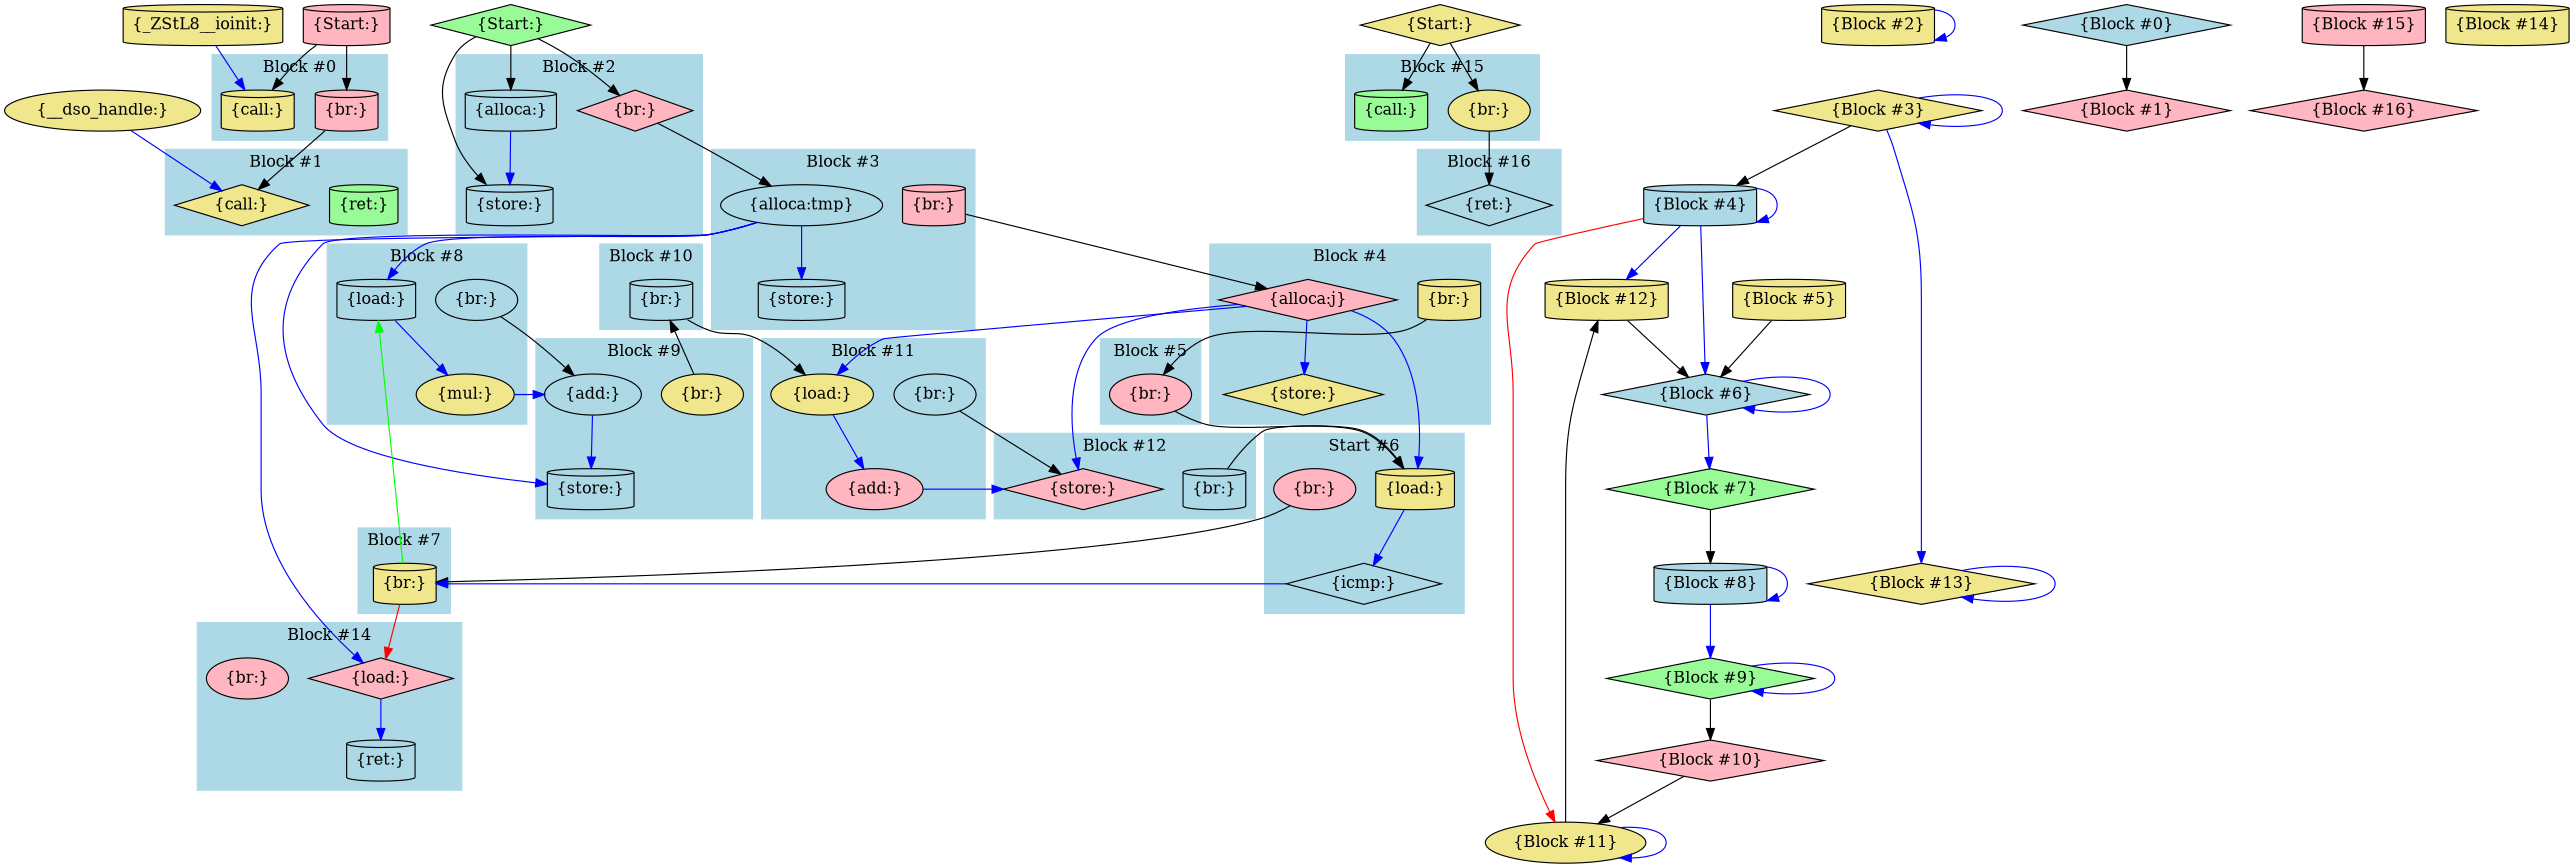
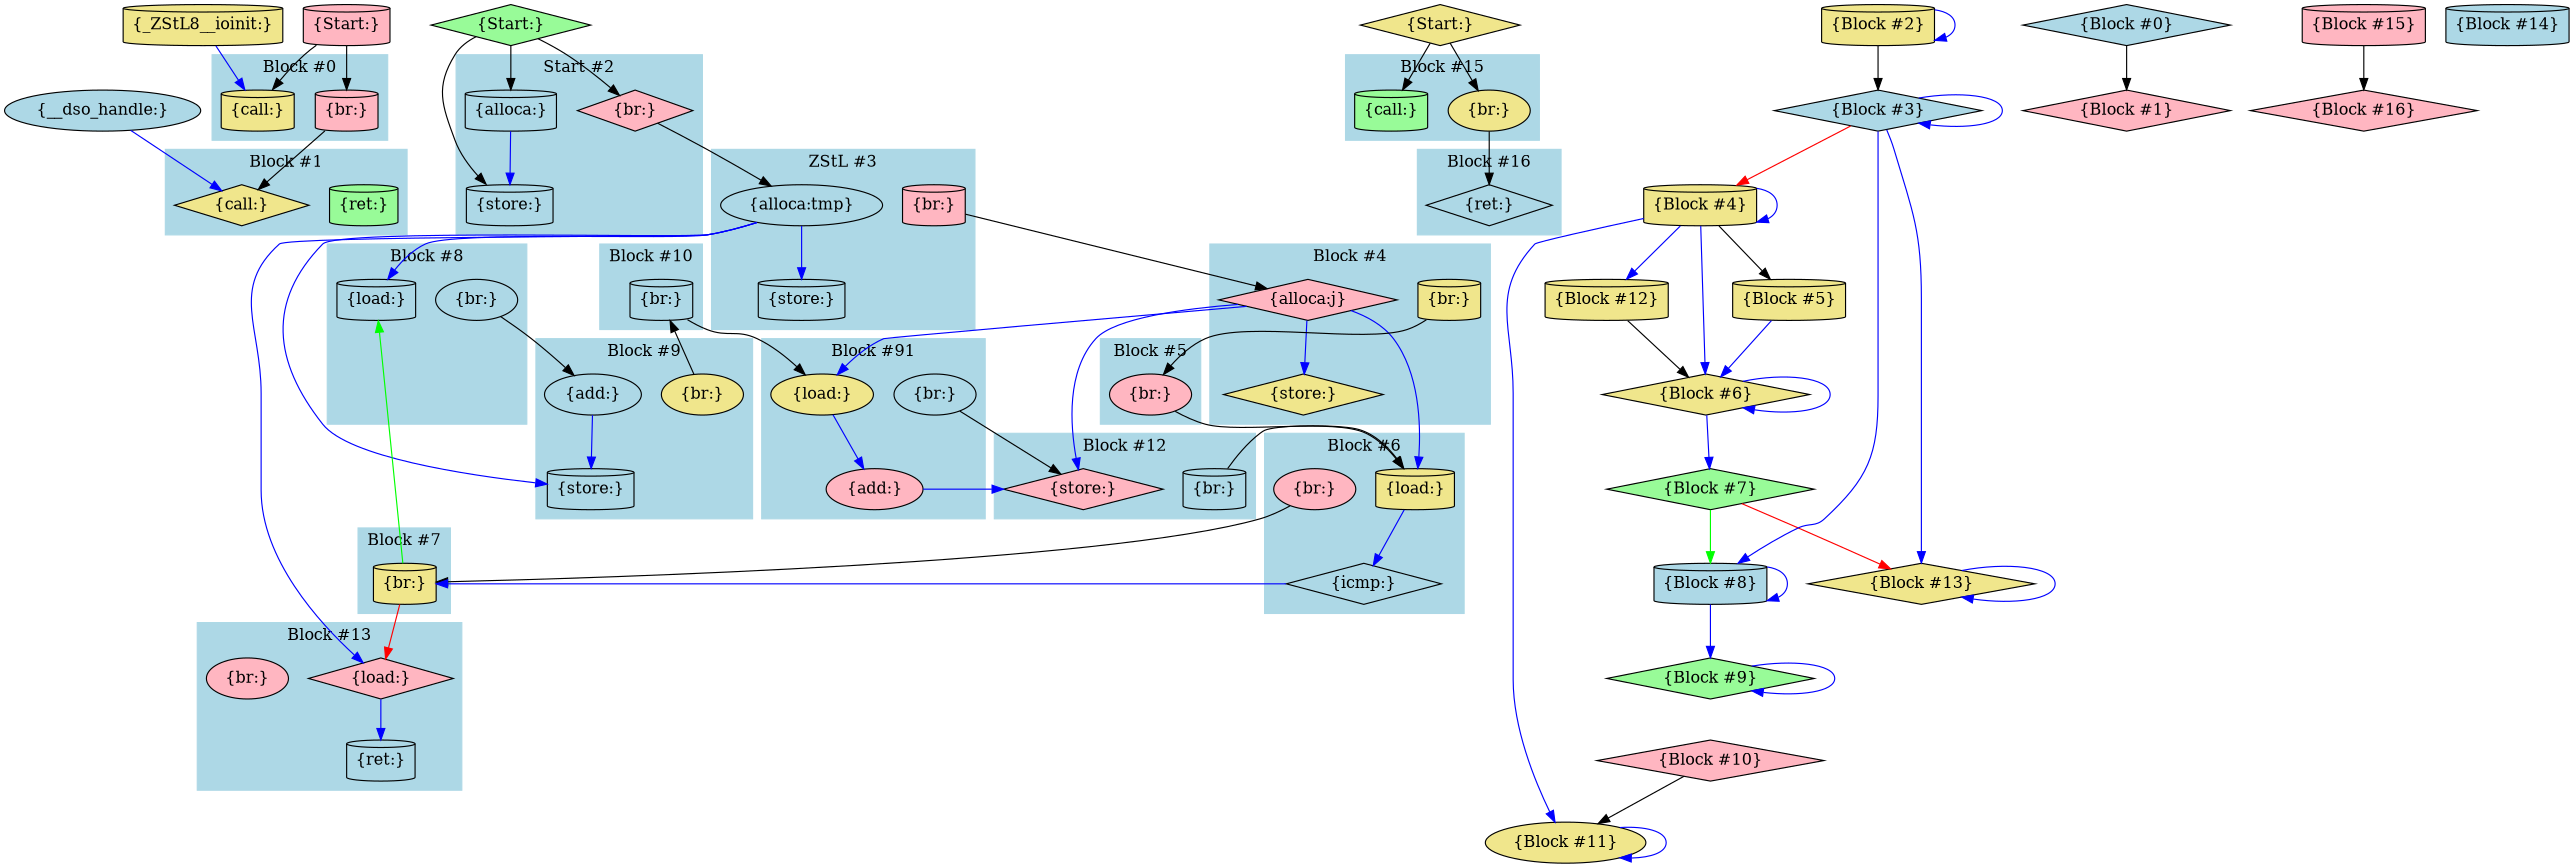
  digraph {
    node [fillcolor=khaki shape=cylinder style=filled]
    edge [color=blue]
    n1 [fillcolor=lightpink label="{br:}"]
    n2 [label="{call:}"]
    n3 [fillcolor=palegreen label="{ret:}"]
    n4 [label="{call:}" shape=diamond]
    n5 [fillcolor=lightpink label="{br:}" shape=diamond]
    n6 [fillcolor=lightblue label="{alloca:}"]
    n7 [fillcolor=lightblue label="{store:}"]
    n8 [fillcolor=lightblue label="{alloca:tmp}" shape=ellipse]
    n9 [fillcolor=lightblue label="{store:}"]
    n10 [fillcolor=lightpink label="{br:}"]
    n11 [fillcolor=lightpink label="{alloca:j}" shape=diamond]
    n12 [label="{store:}" shape=diamond]
    n13 [label="{br:}"]
    n14 [fillcolor=lightpink label="{br:}" shape=ellipse]
    n15 [fillcolor=lightpink label="{br:}" shape=ellipse]
    n16 [fillcolor=lightblue label="{icmp:}" shape=diamond]
    n17 [label="{load:}"]
    n18 [label="{br:}"]
    n19 [fillcolor=lightblue label="{br:}" shape=ellipse]
-   n20 [label="{mul:}" shape=ellipse]
    n21 [fillcolor=lightblue label="{load:}"]
    n22 [fillcolor=lightblue label="{store:}"]
    n23 [label="{br:}" shape=ellipse]
    n24 [fillcolor=lightblue label="{add:}" shape=ellipse]
    n25 [fillcolor=lightblue label="{br:}"]
    n26 [label="{load:}" shape=ellipse]
    n27 [fillcolor=lightpink label="{add:}" shape=ellipse]
    n28 [fillcolor=lightblue label="{br:}" shape=ellipse]
    n29 [fillcolor=lightblue label="{br:}"]
    n30 [fillcolor=lightpink label="{store:}" shape=diamond]
    n31 [fillcolor=lightblue label="{ret:}"]
    n32 [fillcolor=lightpink label="{load:}" shape=diamond]
    n33 [fillcolor=lightpink label="{br:}" shape=ellipse]
    n34 [label="{br:}" shape=ellipse]
    n35 [fillcolor=palegreen label="{call:}"]
    n36 [fillcolor=lightblue label="{ret:}" shape=diamond]
-   n37 [fillcolor=lightblue label="{Block #4}"]
+   n37 [label="{Block #4}"]
    n38 [label="{Block #12}"]
    n39 [label="{Block #11}" shape=ellipse]
-   n40 [fillcolor=lightblue label="{Block #6}" shape=diamond]
+   n40 [label="{Block #6}" shape=diamond]
    n41 [label="{Block #5}"]
    n42 [fillcolor=palegreen label="{Block #7}" shape=diamond]
    n43 [fillcolor=lightblue label="{Block #8}"]
    n44 [label="{Block #13}" shape=diamond]
    n45 [fillcolor=palegreen label="{Block #9}" shape=diamond]
    n46 [fillcolor=lightpink label="{Block #10}" shape=diamond]
    n47 [fillcolor=lightpink label="{Block #1}" shape=diamond]
    n48 [label="{Block #2}"]
-   n49 [label="{Block #3}" shape=diamond]
+   n49 [fillcolor=lightblue label="{Block #3}" shape=diamond]
    n50 [fillcolor=lightblue label="{Block #0}" shape=diamond]
    n51 [fillcolor=lightpink label="{Block #16}" shape=diamond]
    n52 [fillcolor=lightpink label="{Block #15}"]
-   n53 [label="{Block #14}"]
+   n53 [fillcolor=lightblue label="{Block #14}"]
    n54 [label="{Start:}" shape=diamond]
    n55 [label="{_ZStL8__ioinit:}"]
    n56 [fillcolor=lightpink label="{Start:}"]
    n57 [fillcolor=palegreen label="{Start:}" shape=diamond]
-   n58 [label="{__dso_handle:}" shape=ellipse]
+   n58 [fillcolor=lightblue label="{__dso_handle:}" shape=ellipse]
    subgraph cluster_1 {
      color=lightblue
      label="Block #0"
      style=filled
      n1
      n2
    }
    subgraph cluster_2 {
      color=lightblue
      label="Block #1"
      style=filled
      n3
      n4
    }
    subgraph cluster_3 {
      color=lightblue
-     label="Block #2"
+     label="Start #2"
      style=filled
      n5
      n6
      n7
    }
    subgraph cluster_4 {
      color=lightblue
-     label="Block #3"
+     label="ZStL #3"
      style=filled
      n8
      n9
      n10
    }
    subgraph cluster_5 {
      color=lightblue
      label="Block #4"
      style=filled
      n11
      n12
      n13
    }
    subgraph cluster_6 {
      color=lightblue
      label="Block #5"
      style=filled
      n14
    }
    subgraph cluster_7 {
      color=lightblue
-     label="Start #6"
+     label="Block #6"
      style=filled
      n15
      n16
      n17
    }
    subgraph cluster_8 {
      color=lightblue
      label="Block #7"
      style=filled
      n18
    }
    subgraph cluster_9 {
      color=lightblue
      label="Block #8"
      style=filled
      n19
-     n20
      n21
    }
    subgraph cluster_10 {
      color=lightblue
      label="Block #9"
      style=filled
      n22
      n23
      n24
    }
    subgraph cluster_11 {
      color=lightblue
      label="Block #10"
      style=filled
      n25
    }
    subgraph cluster_12 {
      color=lightblue
-     label="Block #11"
+     label="Block #91"
      style=filled
      n26
      n27
      n28
    }
    subgraph cluster_13 {
      color=lightblue
      label="Block #12"
      style=filled
      n29
      n30
    }
    subgraph cluster_14 {
      color=lightblue
-     label="Block #14"
+     label="Block #13"
      style=filled
      n31
      n32
      n33
    }
    subgraph cluster_15 {
      color=lightblue
      label="Block #14"
      style=filled
    }
    subgraph cluster_16 {
      color=lightblue
      label="Block #15"
      style=filled
      n34
      n35
    }
    subgraph cluster_17 {
      color=lightblue
      label="Block #16"
      style=filled
      n36
    }
    n1 -> n4 [color=black]
    n5 -> n8 [color=black]
    n6 -> n7
    n8 -> n9
    n8 -> n21
    n8 -> n22
    n8 -> n32
    n10 -> n11 [color=black]
    n11 -> n12
    n11 -> n17
    n11 -> n26
    n11 -> n30
    n13 -> n14 [color=black]
    n14 -> n17 [color=black]
    n15 -> n18 [color=black]
    n16 -> n18
    n17 -> n16
    n18 -> n21 [color=green]
    n18 -> n32 [color=red]
    n19 -> n24 [color=black]
-   n20 -> n24
-   n21 -> n20
    n23 -> n25 [color=black]
    n24 -> n22
    n25 -> n26 [color=black]
    n26 -> n27
    n27 -> n30
    n28 -> n30 [color=black]
    n29 -> n17 [color=black]
    n32 -> n31
    n34 -> n36 [color=black]
    n37 -> n37
    n37 -> n38
-   n37 -> n39 [color=red]
+   n37 -> n39
    n37 -> n40
+   n37 -> n41 [color=black]
    n38 -> n40 [color=black]
-   n39 -> n38 [color=black]
    n39 -> n39
    n40 -> n40
    n40 -> n42
-   n41 -> n40 [color=black]
-   n42 -> n43 [color=black]
+   n41 -> n40
+   n42 -> n43 [color=green]
+   n42 -> n44 [color=red]
    n43 -> n43
    n43 -> n45
    n44 -> n44
    n45 -> n45
-   n45 -> n46 [color=black]
    n46 -> n39 [color=black]
    n48 -> n48
-   n49 -> n37 [color=black]
+   n48 -> n49 [color=black]
+   n49 -> n37 [color=red]
+   n49 -> n43
    n49 -> n44
    n49 -> n49
    n50 -> n47 [color=black]
    n52 -> n51 [color=black]
    n54 -> n34 [color=black]
    n54 -> n35 [color=black]
    n55 -> n2
    n56 -> n1 [color=black]
    n56 -> n2 [color=black]
    n57 -> n5 [color=black]
    n57 -> n6 [color=black]
    n57 -> n7 [color=black]
    n58 -> n4
  }
